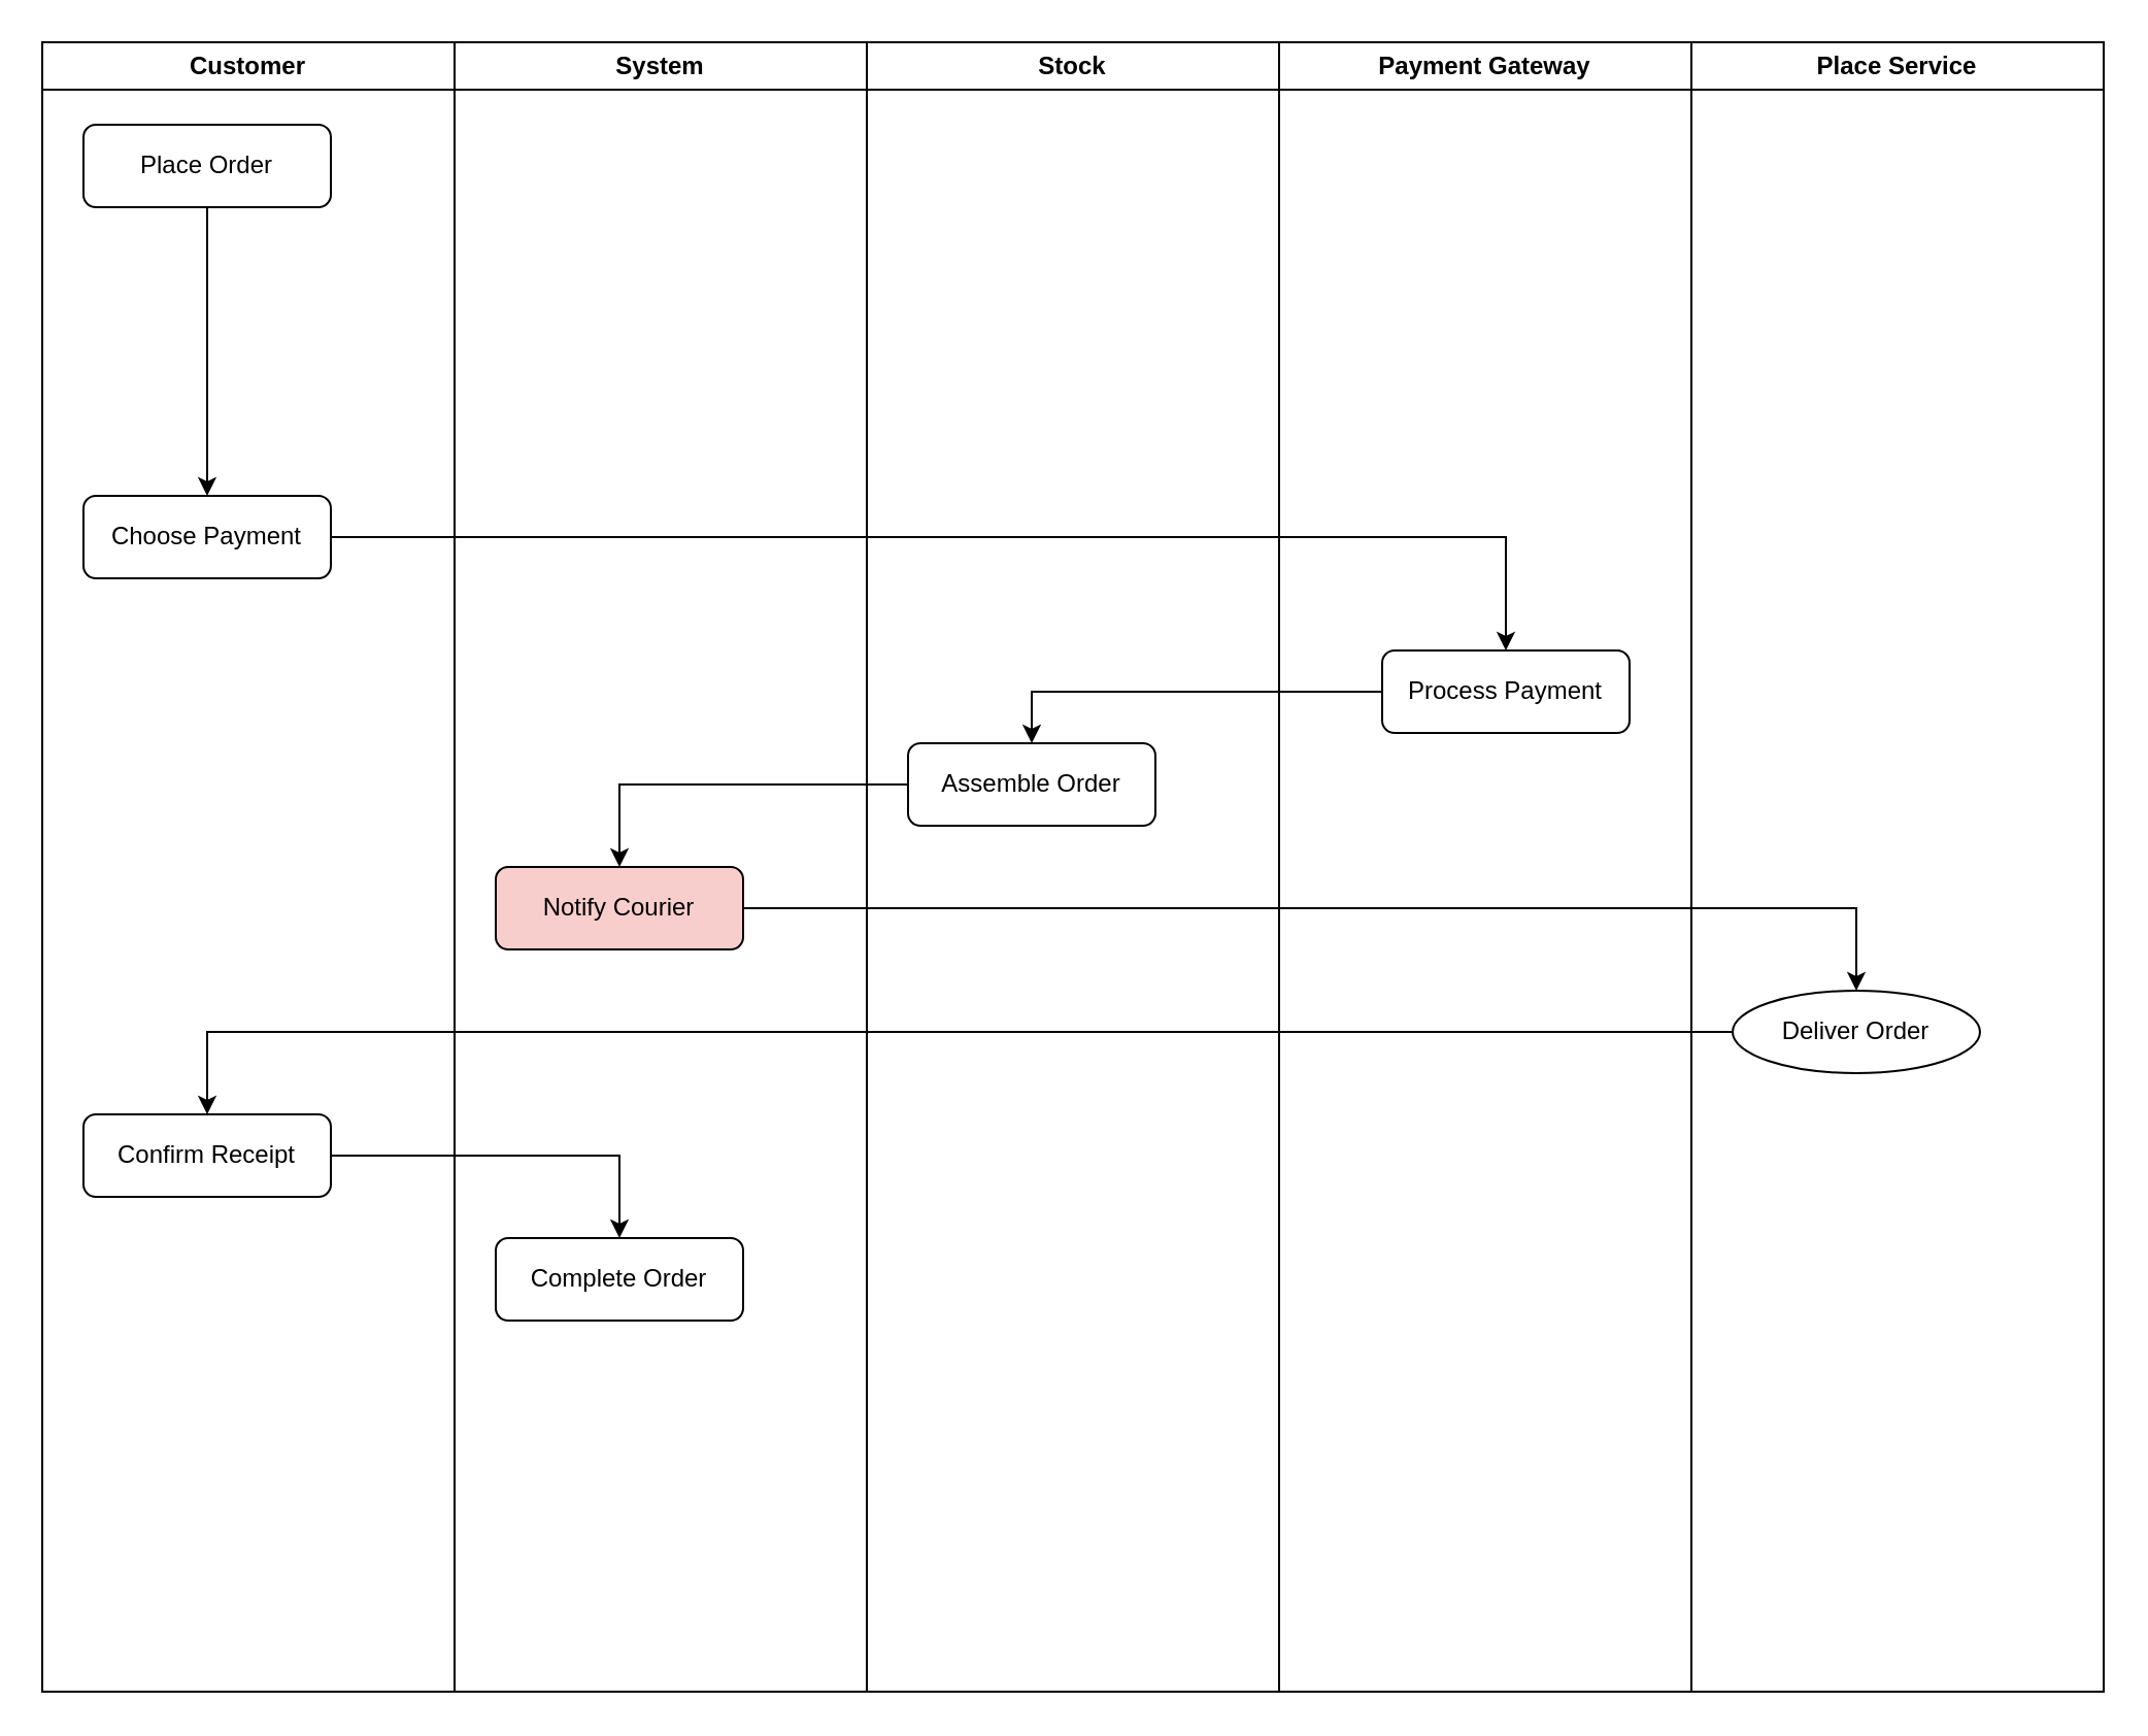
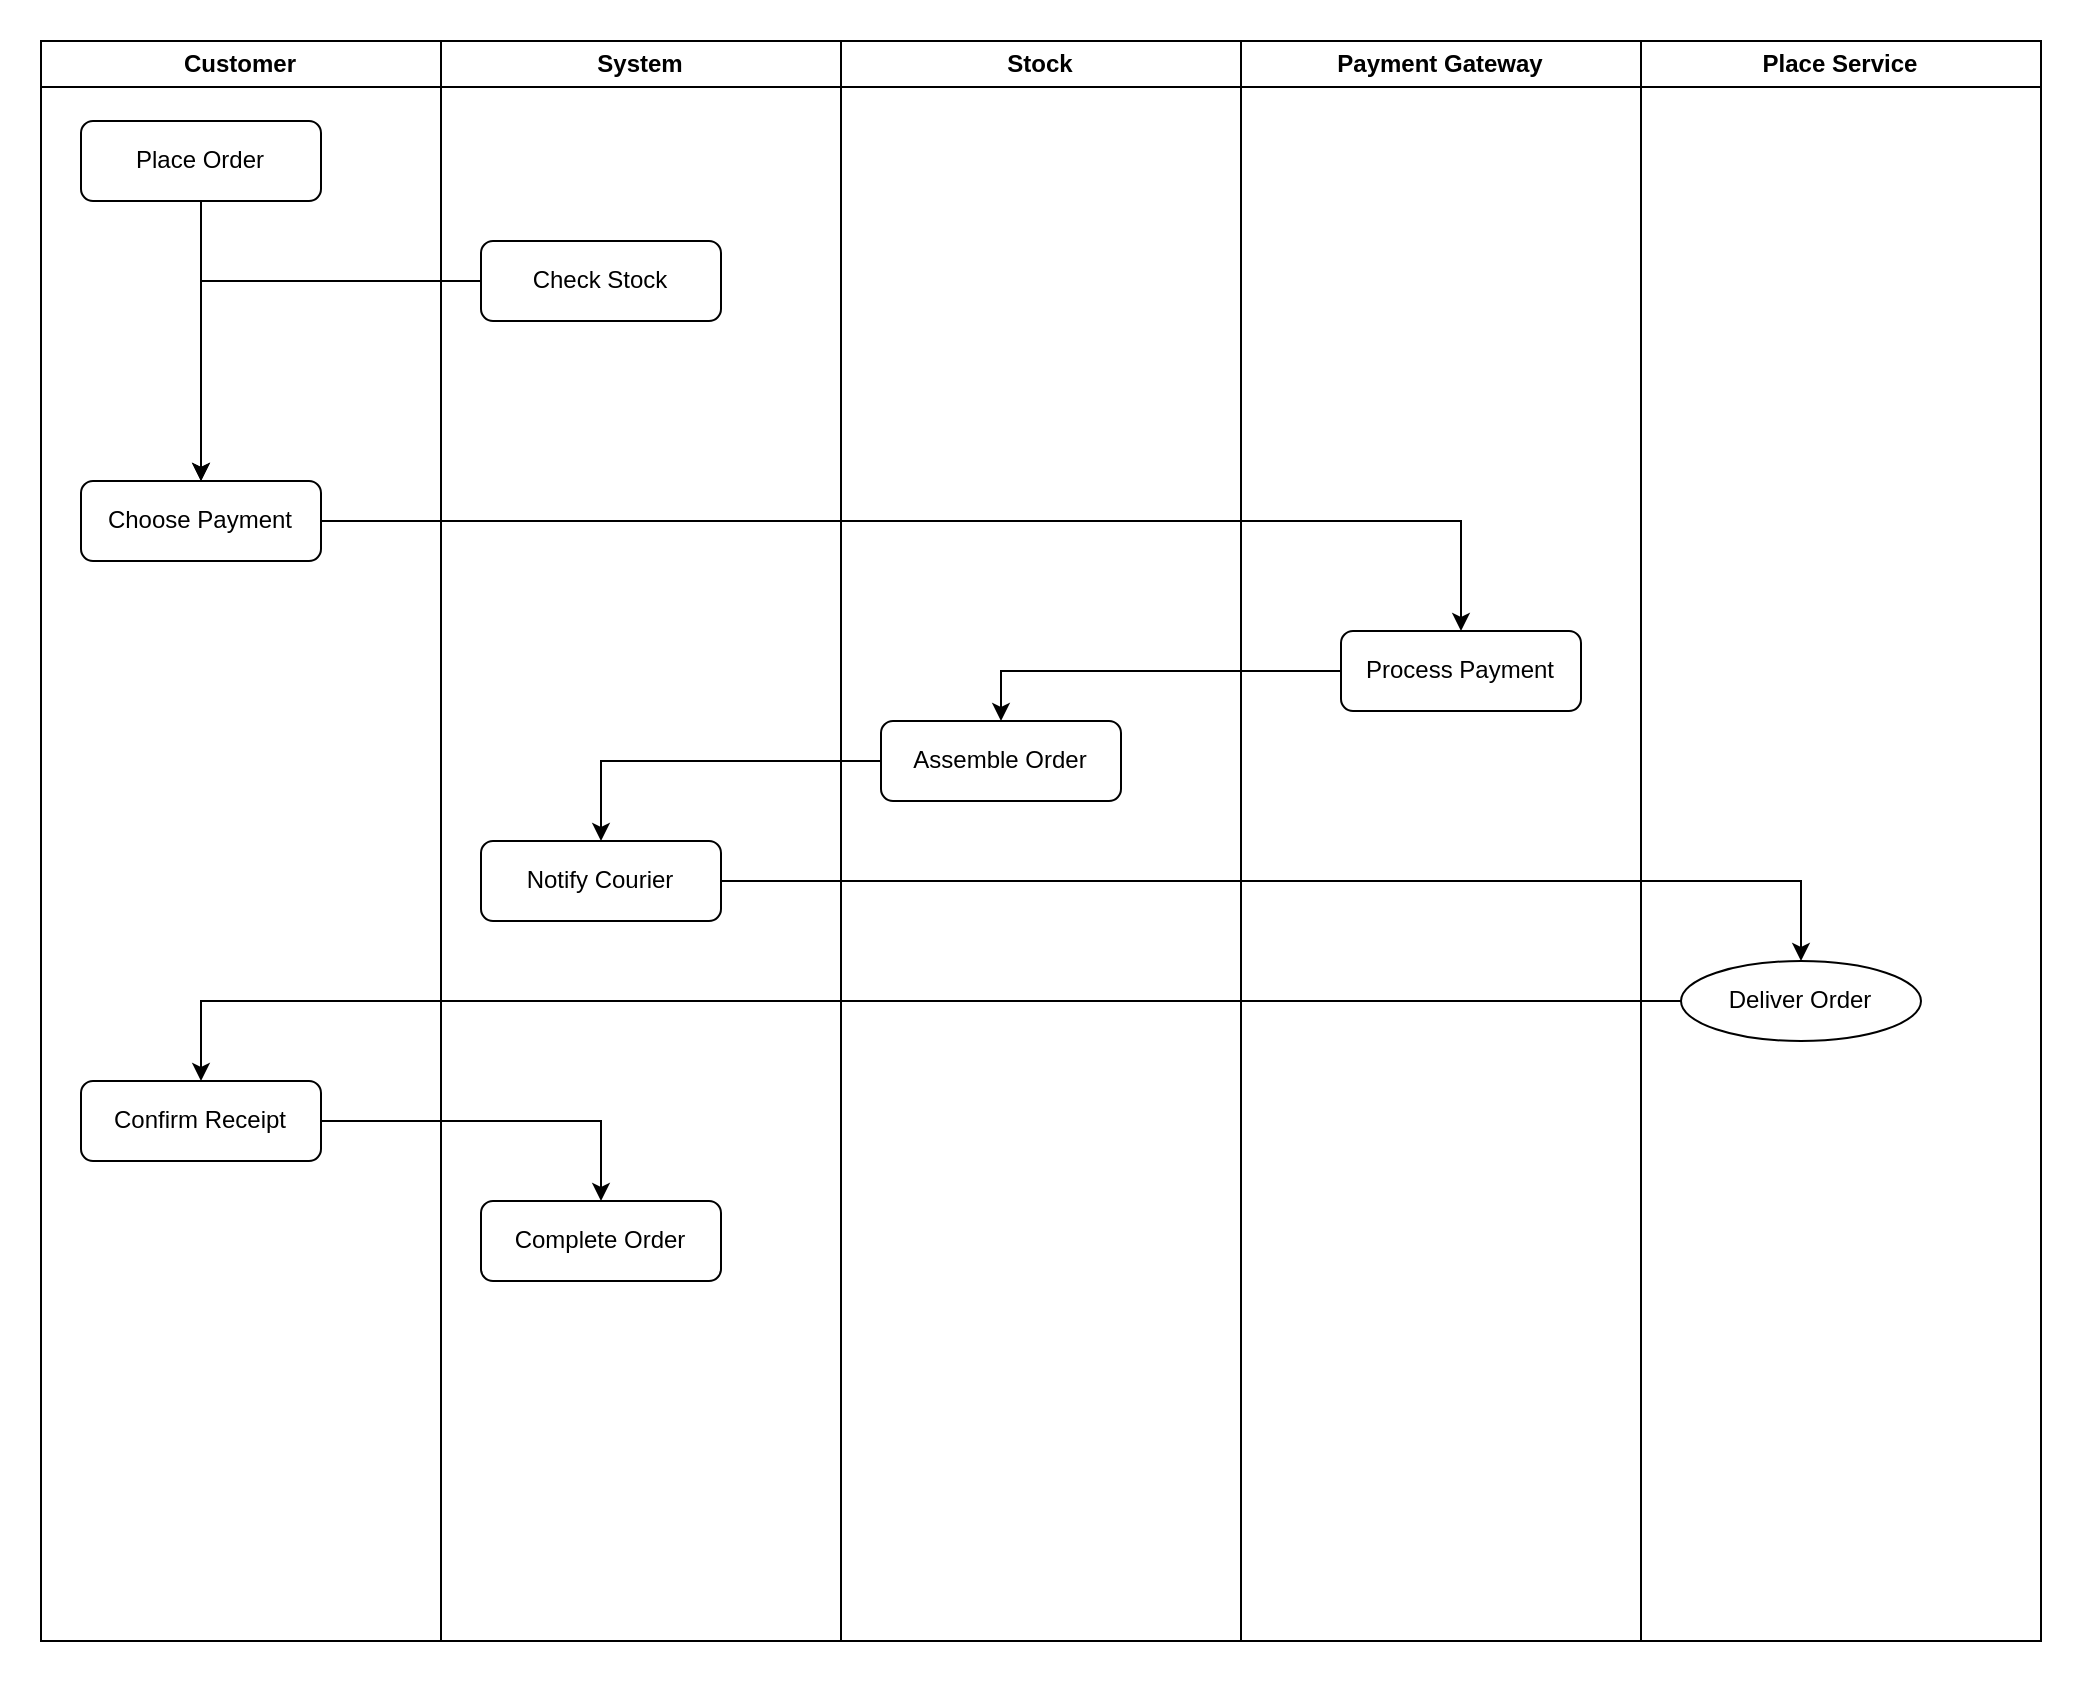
  <mxCell id="0" />
  <mxCell id="1" parent="0" />
  <mxCell id="2" value="Customer" style="swimlane;whiteSpace=wrap;html=1;" parent="1" vertex="1"><mxGeometry x="20" y="20" width="200" height="800" as="geometry" /></mxCell>
  <mxCell id="3" value="Place Order" style="rounded=1;whiteSpace=wrap;html=1;" parent="2" vertex="1"><mxGeometry x="20" y="40" width="120" height="40" as="geometry" /></mxCell>
  <mxCell id="4" value="Choose Payment" style="rounded=1;whiteSpace=wrap;html=1;" parent="2" vertex="1"><mxGeometry x="20" y="220" width="120" height="40" as="geometry" /></mxCell>
  <mxCell id="5" value="Confirm Receipt" style="rounded=1;whiteSpace=wrap;html=1;" parent="2" vertex="1"><mxGeometry x="20" y="520" width="120" height="40" as="geometry" /></mxCell>
  <mxCell id="6" value="System" style="swimlane;whiteSpace=wrap;html=1;" parent="1" vertex="1"><mxGeometry x="220" y="20" width="200" height="800" as="geometry" /></mxCell>
- <mxCell id="8" value="Notify Courier" style="rounded=1;whiteSpace=wrap;html=1;fillColor=#f8cecc;" parent="6" vertex="1"><mxGeometry x="20" y="400" width="120" height="40" as="geometry" /></mxCell>
+ <mxCell id="7" value="Check Stock" style="rounded=1;whiteSpace=wrap;html=1;" parent="6" vertex="1"><mxGeometry x="20" y="100" width="120" height="40" as="geometry" /></mxCell>
+ <mxCell id="8" value="Notify Courier" style="rounded=1;whiteSpace=wrap;html=1;" parent="6" vertex="1"><mxGeometry x="20" y="400" width="120" height="40" as="geometry" /></mxCell>
  <mxCell id="9" value="Complete Order" style="rounded=1;whiteSpace=wrap;html=1;" parent="6" vertex="1"><mxGeometry x="20" y="580" width="120" height="40" as="geometry" /></mxCell>
  <mxCell id="10" value="Stock" style="swimlane;whiteSpace=wrap;html=1;" parent="1" vertex="1"><mxGeometry x="420" y="20" width="200" height="800" as="geometry" /></mxCell>
  <mxCell id="11" value="Assemble Order" style="rounded=1;whiteSpace=wrap;html=1;" parent="10" vertex="1"><mxGeometry x="20" y="340" width="120" height="40" as="geometry" /></mxCell>
  <mxCell id="12" value="Payment Gateway" style="swimlane;whiteSpace=wrap;html=1;" parent="1" vertex="1"><mxGeometry x="620" y="20" width="200" height="800" as="geometry" /></mxCell>
  <mxCell id="13" value="Process Payment" style="rounded=1;whiteSpace=wrap;html=1;" parent="12" vertex="1"><mxGeometry x="50" y="295" width="120" height="40" as="geometry" /></mxCell>
  <mxCell id="14" value="Place Service" style="swimlane;whiteSpace=wrap;html=1;" parent="1" vertex="1"><mxGeometry x="820" y="20" width="200" height="800" as="geometry" /></mxCell>
  <mxCell id="15" value="Deliver Order" style="ellipse;whiteSpace=wrap;html=1;" parent="14" vertex="1"><mxGeometry x="20" y="460" width="120" height="40" as="geometry" /></mxCell>
  <mxCell id="16" style="edgeStyle=orthogonalEdgeStyle;rounded=0;html=1;" parent="1" source="3" target="4" edge="1"><mxGeometry relative="1" as="geometry" /></mxCell>
+ <mxCell id="17" style="edgeStyle=orthogonalEdgeStyle;rounded=0;html=1;" parent="1" source="7" target="4" edge="1"><mxGeometry relative="1" as="geometry" /></mxCell>
  <mxCell id="18" style="edgeStyle=orthogonalEdgeStyle;rounded=0;html=1;" parent="1" source="4" target="13" edge="1"><mxGeometry relative="1" as="geometry" /></mxCell>
  <mxCell id="19" style="edgeStyle=orthogonalEdgeStyle;rounded=0;html=1;" parent="1" source="13" target="11" edge="1"><mxGeometry relative="1" as="geometry" /></mxCell>
  <mxCell id="20" style="edgeStyle=orthogonalEdgeStyle;rounded=0;html=1;" parent="1" source="11" target="8" edge="1"><mxGeometry relative="1" as="geometry" /></mxCell>
  <mxCell id="21" style="edgeStyle=orthogonalEdgeStyle;rounded=0;html=1;" parent="1" source="8" target="15" edge="1"><mxGeometry relative="1" as="geometry" /></mxCell>
  <mxCell id="22" style="edgeStyle=orthogonalEdgeStyle;rounded=0;html=1;" parent="1" source="15" target="5" edge="1"><mxGeometry relative="1" as="geometry" /></mxCell>
  <mxCell id="23" style="edgeStyle=orthogonalEdgeStyle;rounded=0;html=1;" parent="1" source="5" target="9" edge="1"><mxGeometry relative="1" as="geometry" /></mxCell>
